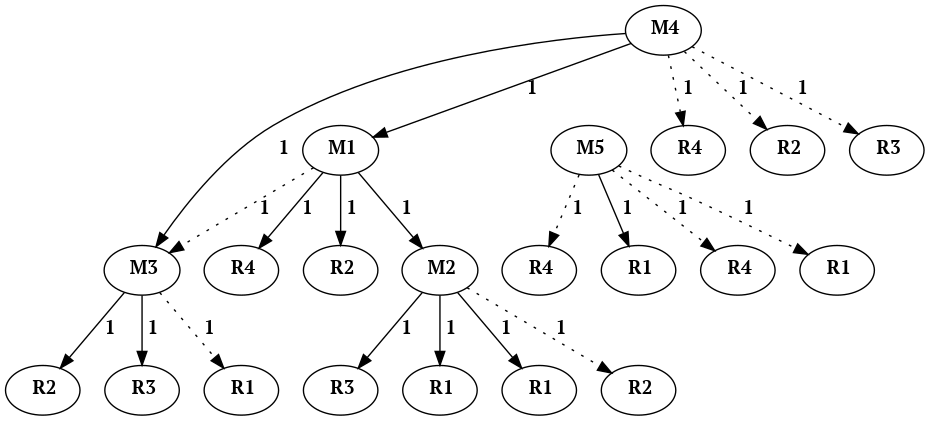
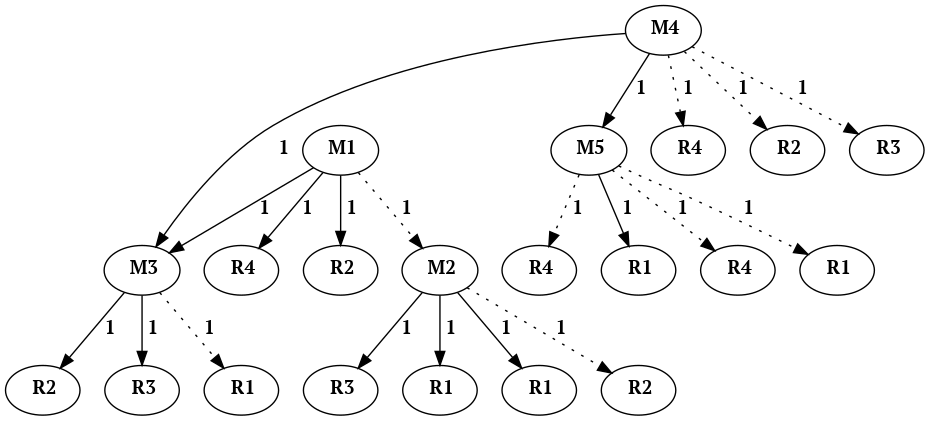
  digraph {
    fontname="PT Serif"
    node [fontname="PT Serif"]
    edge [fontname="PT Serif" style=solid]
    n1 [label=< <B>M1</B>>]
    n2 [label=< <B>M2</B>>]
    n3 [label=< <B>M3</B>>]
    n4 [label=< <B>R4</B>>]
    n5 [label=< <B>R2</B>>]
    n6 [label=< <B>R1</B>>]
    n7 [label=< <B>R2</B>>]
    n8 [label=< <B>R3</B>>]
    n9 [label=< <B>R1</B>>]
    n10 [label=< <B>R1</B>>]
    n11 [label=< <B>R2</B>>]
    n12 [label=< <B>R3</B>>]
    n13 [label=< <B>M4</B>>]
    n14 [label=< <B>M5</B>>]
    n15 [label=< <B>R4</B>>]
    n16 [label=< <B>R2</B>>]
    n17 [label=< <B>R3</B>>]
    n18 [label=< <B>R4</B>>]
    n19 [label=< <B>R1</B>>]
    n20 [label=< <B>R4</B>>]
    n21 [label=< <B>R1</B>>]
-   n1 -> n2 [label=< <B>1</B>>]
-   n1 -> n3 [label=< <B>1</B>> style=dotted]
+   n1 -> n2 [label=< <B>1</B>> style=dotted]
+   n1 -> n3 [label=< <B>1</B>>]
    n1 -> n4 [label=< <B>1</B>>]
    n1 -> n5 [label=< <B>1</B>>]
    n2 -> n6 [label=< <B>1</B>>]
    n2 -> n7 [label=< <B>1</B>> style=dotted]
    n2 -> n8 [label=< <B>1</B>>]
    n2 -> n9 [label=< <B>1</B>>]
    n3 -> n10 [label=< <B>1</B>> style=dotted]
    n3 -> n11 [label=< <B>1</B>>]
    n3 -> n12 [label=< <B>1</B>>]
    n13 -> n3 [label=< <B>1</B>>]
-   n13 -> n1 [label=< <B>1</B>>]
+   n13 -> n14 [label=< <B>1</B>>]
    n13 -> n15 [label=< <B>1</B>> style=dotted]
    n13 -> n16 [label=< <B>1</B>> style=dotted]
    n13 -> n17 [label=< <B>1</B>> style=dotted]
    n14 -> n18 [label=< <B>1</B>> style=dotted]
    n14 -> n19 [label=< <B>1</B>> style=dotted]
    n14 -> n20 [label=< <B>1</B>> style=dotted]
    n14 -> n21 [label=< <B>1</B>>]
  }
